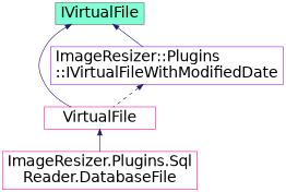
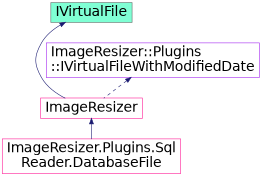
  digraph {
    node [color=deeppink fillcolor=white fontname=Helvetica fontsize=24 shape=record style=filled]
    edge [color=midnightblue dir=back fontname=Helvetica fontsize=24 labelfontname=Helvetica labelfontsize=24 style=solid]
    n1 [fontcolor=black height=0.2 label="ImageResizer.Plugins.Sql\lReader.DatabaseFile" width=0.4]
-   n2 [height=0.2 label=VirtualFile width=0.4]
+   n2 [height=0.2 label=ImageResizer width=0.4]
    n3 [color=purple height=0.2 label="ImageResizer::Plugins\l::IVirtualFileWithModifiedDate" width=0.4]
    n4 [color=gray40 fillcolor=aquamarine height=0.2 label=IVirtualFile width=0.4]
    n2 -> n1
    n3 -> n2 [style=dashed]
    n4 -> n2
-   n4 -> n3
  }
